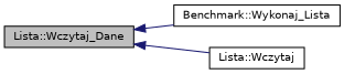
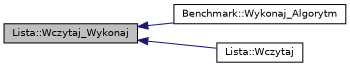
  digraph {
    rankdir=LR
    node [color=black fillcolor=white fontname=Helvetica fontsize=10 shape=record style=filled]
    edge [color=midnightblue dir=back fontname=Helvetica fontsize=10 labelfontname=Helvetica labelfontsize=10 style=solid]
-   n1 [fillcolor=grey75 fontcolor=black height=0.2 label="Lista::Wczytaj_Dane" width=0.4]
-   n2 [height=0.2 label="Benchmark::Wykonaj_Lista" width=0.4]
+   n1 [fillcolor=grey75 fontcolor=black height=0.2 label="Lista::Wczytaj_Wykonaj" width=0.4]
+   n2 [height=0.2 label="Benchmark::Wykonaj_Algorytm" width=0.4]
    n3 [height=0.2 label="Lista::Wczytaj" width=0.4]
    n1 -> n2
    n1 -> n3
  }
